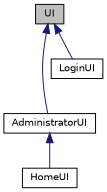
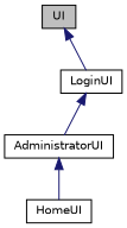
  digraph {
    node [color=black fillcolor=white fontname=Helvetica fontsize=10 shape=record style=filled]
    edge [color=midnightblue dir=back fontname=Helvetica fontsize=10 labelfontname=Helvetica labelfontsize=10 style=solid]
    n1 [fillcolor=grey75 fontcolor=black height=0.2 label=UI width=0.4]
    n2 [height=0.2 label=AdministratorUI width=0.4]
    n3 [height=0.2 label=LoginUI width=0.4]
    n4 [height=0.2 label=HomeUI width=0.4]
-   n1 -> n2
+   n3 -> n2
    n1 -> n3
    n2 -> n4
  }
